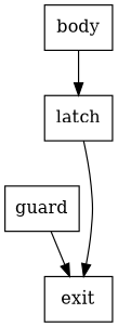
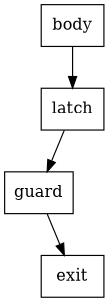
  digraph {
    node [shape=rectangle]
    guard
    exit
    body
    latch
    guard -> exit
    body -> latch
-   latch -> exit
+   latch -> guard
  }
